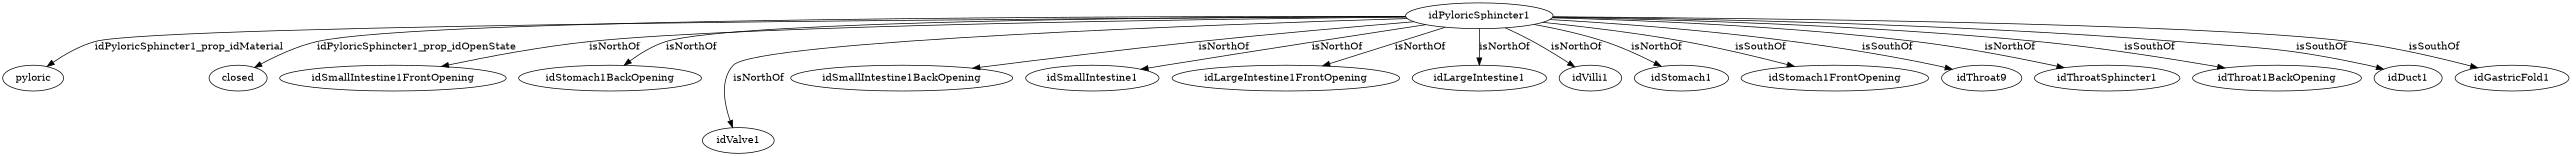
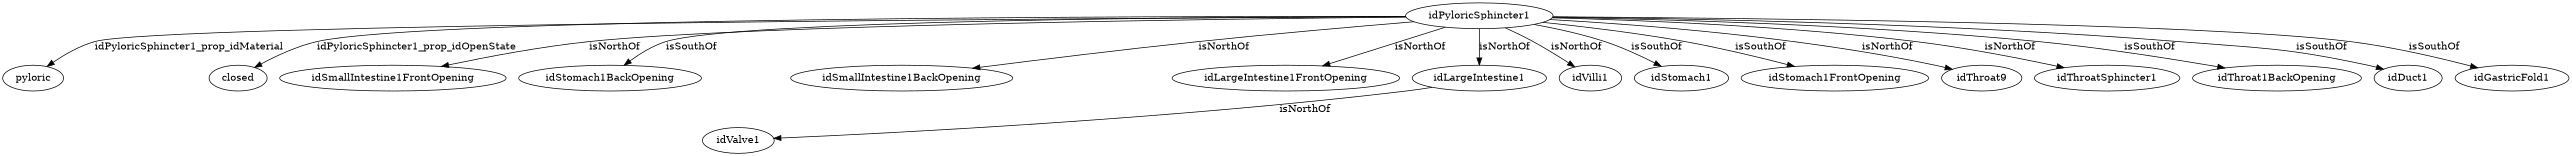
  strict digraph {
    node [node_type=entity_node]
    edge [edge_type=relationship]
    pyloric [node_type=property_node]
    idPyloricSphincter1
    closed [node_type=property_node]
    idSmallIntestine1FrontOpening
    idStomach1BackOpening
    idValve1
    idSmallIntestine1BackOpening
-   idSmallIntestine1
    idLargeIntestine1FrontOpening
    idLargeIntestine1
    idVilli1
    idStomach1
    idStomach1FrontOpening
    n14 [label=idThroat9]
    idThroatSphincter1
    idThroat1BackOpening
    idDuct1
    idGastricFold1
    idPyloricSphincter1 -> pyloric [edge_type=property label=idPyloricSphincter1_prop_idMaterial]
    idPyloricSphincter1 -> closed [edge_type=property label=idPyloricSphincter1_prop_idOpenState]
    idPyloricSphincter1 -> idSmallIntestine1FrontOpening [label=isNorthOf]
-   idPyloricSphincter1 -> idStomach1BackOpening [label=isNorthOf]
-   idPyloricSphincter1 -> idValve1 [label=isNorthOf]
+   idPyloricSphincter1 -> idStomach1BackOpening [label=isSouthOf]
+   idLargeIntestine1 -> idValve1 [label=isNorthOf]
    idPyloricSphincter1 -> idSmallIntestine1BackOpening [label=isNorthOf]
-   idPyloricSphincter1 -> idSmallIntestine1 [label=isNorthOf]
    idPyloricSphincter1 -> idLargeIntestine1FrontOpening [label=isNorthOf]
    idPyloricSphincter1 -> idLargeIntestine1 [label=isNorthOf]
    idPyloricSphincter1 -> idVilli1 [label=isNorthOf]
-   idPyloricSphincter1 -> idStomach1 [label=isNorthOf]
+   idPyloricSphincter1 -> idStomach1 [label=isSouthOf]
    idPyloricSphincter1 -> idStomach1FrontOpening [label=isSouthOf]
-   idPyloricSphincter1 -> n14 [label=isSouthOf]
+   idPyloricSphincter1 -> n14 [label=isNorthOf]
    idPyloricSphincter1 -> idThroatSphincter1 [label=isNorthOf]
    idPyloricSphincter1 -> idThroat1BackOpening [label=isSouthOf]
    idPyloricSphincter1 -> idDuct1 [label=isSouthOf]
    idPyloricSphincter1 -> idGastricFold1 [label=isSouthOf]
  }
